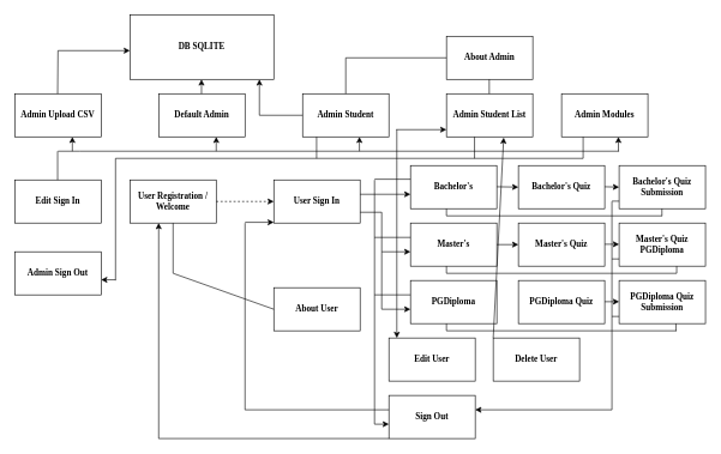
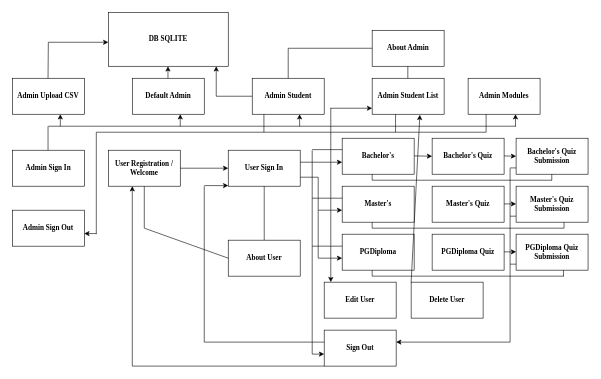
  <mxCell id="0" />
  <mxCell id="1" parent="0" />
  <mxCell id="2" value="&lt;span&gt;&lt;font&gt;Admin Upload CSV&lt;/font&gt;&lt;/span&gt;" style="rounded=0;whiteSpace=wrap;html=1;fontStyle=1;fontFamily=Times New Roman;" parent="1" vertex="1"><mxGeometry x="20" y="130" width="120" height="60" as="geometry" /></mxCell>
  <mxCell id="3" value="&lt;span&gt;&lt;font&gt;About Admin&lt;/font&gt;&lt;/span&gt;" style="rounded=0;whiteSpace=wrap;html=1;fontStyle=1;fontFamily=Times New Roman;" parent="1" vertex="1"><mxGeometry x="620" y="50" width="120" height="60" as="geometry" /></mxCell>
  <mxCell id="4" value="&lt;span&gt;DB SQLITE&lt;/span&gt;" style="rounded=0;whiteSpace=wrap;html=1;fontFamily=Times New Roman;fontStyle=1" parent="1" vertex="1"><mxGeometry x="180" y="20" width="200" height="90" as="geometry" /></mxCell>
  <mxCell id="5" value="&lt;font&gt;Admin Student&lt;/font&gt;" style="rounded=0;whiteSpace=wrap;html=1;fontStyle=1;fontFamily=Times New Roman;" parent="1" vertex="1"><mxGeometry x="420" y="130" width="120" height="60" as="geometry" /></mxCell>
  <mxCell id="6" value="&lt;font&gt;Admin Student List&lt;/font&gt;" style="rounded=0;whiteSpace=wrap;html=1;fontStyle=1;fontFamily=Times New Roman;" parent="1" vertex="1"><mxGeometry x="620" y="130" width="120" height="60" as="geometry" /></mxCell>
  <mxCell id="7" value="Default Admin" style="rounded=0;whiteSpace=wrap;html=1;fontFamily=Times New Roman;fontStyle=1" parent="1" vertex="1"><mxGeometry x="220" y="130" width="120" height="60" as="geometry" /></mxCell>
- <mxCell id="8" value="&lt;font&gt;&lt;span&gt;Edit Sign In&lt;/span&gt;&lt;/font&gt;" style="rounded=0;whiteSpace=wrap;html=1;fontStyle=1;fontFamily=Times New Roman;" parent="1" vertex="1"><mxGeometry x="20" y="250" width="120" height="60" as="geometry" /></mxCell>
+ <mxCell id="8" value="&lt;font&gt;&lt;span&gt;Admin Sign In&lt;/span&gt;&lt;/font&gt;" style="rounded=0;whiteSpace=wrap;html=1;fontStyle=1;fontFamily=Times New Roman;" parent="1" vertex="1"><mxGeometry x="20" y="250" width="120" height="60" as="geometry" /></mxCell>
  <mxCell id="9" value="User Registration / Welcome" style="rounded=0;whiteSpace=wrap;html=1;fontStyle=1;fontFamily=Times New Roman;" parent="1" vertex="1"><mxGeometry x="180" y="250" width="120" height="60" as="geometry" /></mxCell>
  <mxCell id="10" value="&lt;span&gt;User Sign In&lt;/span&gt;" style="rounded=0;whiteSpace=wrap;html=1;fontFamily=Times New Roman;fontStyle=1" parent="1" vertex="1"><mxGeometry x="380" y="250" width="120" height="60" as="geometry" /></mxCell>
  <mxCell id="11" value="&lt;font&gt;&lt;span&gt;About User&lt;/span&gt;&lt;/font&gt;" style="rounded=0;whiteSpace=wrap;html=1;fontFamily=Times New Roman;fontStyle=1" parent="1" vertex="1"><mxGeometry x="380" y="400" width="120" height="60" as="geometry" /></mxCell>
  <mxCell id="12" value="" style="endArrow=none;html=1;rounded=0;fontStyle=1;fontFamily=Times New Roman;" parent="1" edge="1"><mxGeometry width="50" height="50" relative="1" as="geometry"><mxPoint x="79.5" y="130" as="sourcePoint" /><mxPoint x="80" y="70" as="targetPoint" /></mxGeometry></mxCell>
  <mxCell id="13" value="" style="endArrow=classic;html=1;rounded=0;fontStyle=1;fontFamily=Times New Roman;" parent="1" edge="1"><mxGeometry width="50" height="50" relative="1" as="geometry"><mxPoint x="80" y="70" as="sourcePoint" /><mxPoint x="180" y="70" as="targetPoint" /></mxGeometry></mxCell>
  <mxCell id="14" value="" style="endArrow=classic;html=1;rounded=0;fontStyle=1;fontFamily=Times New Roman;" parent="1" edge="1"><mxGeometry width="50" height="50" relative="1" as="geometry"><mxPoint x="279.5" y="130" as="sourcePoint" /><mxPoint x="279.5" y="110" as="targetPoint" /></mxGeometry></mxCell>
- <mxCell id="15" value="" style="endArrow=classic;html=1;rounded=0;exitX=1;exitY=0.5;exitDx=0;exitDy=0;entryX=0;entryY=0.5;entryDx=0;entryDy=0;fontStyle=1;fontFamily=Times New Roman;dashed=1;" parent="1" source="9" target="10" edge="1"><mxGeometry width="50" height="50" relative="1" as="geometry"><mxPoint x="380" y="310" as="sourcePoint" /><mxPoint x="430" y="260" as="targetPoint" /></mxGeometry></mxCell>
+ <mxCell id="15" value="" style="endArrow=classic;html=1;rounded=0;exitX=1;exitY=0.5;exitDx=0;exitDy=0;entryX=0;entryY=0.5;entryDx=0;entryDy=0;fontStyle=1;fontFamily=Times New Roman;" parent="1" source="9" target="10" edge="1"><mxGeometry width="50" height="50" relative="1" as="geometry"><mxPoint x="380" y="310" as="sourcePoint" /><mxPoint x="430" y="260" as="targetPoint" /></mxGeometry></mxCell>
  <mxCell id="16" value="" style="endArrow=none;html=1;rounded=0;exitX=0.5;exitY=1;exitDx=0;exitDy=0;fontStyle=1;fontFamily=Times New Roman;" parent="1" source="9" edge="1"><mxGeometry width="50" height="50" relative="1" as="geometry"><mxPoint x="320" y="370" as="sourcePoint" /><mxPoint x="240" y="380" as="targetPoint" /></mxGeometry></mxCell>
  <mxCell id="17" value="" style="endArrow=none;html=1;rounded=0;entryX=0;entryY=0.5;entryDx=0;entryDy=0;fontStyle=1;fontFamily=Times New Roman;" parent="1" target="11" edge="1"><mxGeometry width="50" height="50" relative="1" as="geometry"><mxPoint x="240" y="380" as="sourcePoint" /><mxPoint x="320" y="400" as="targetPoint" /></mxGeometry></mxCell>
+ <mxCell id="18" value="" style="endArrow=none;html=1;rounded=0;exitX=0.5;exitY=0;exitDx=0;exitDy=0;entryX=0.5;entryY=1;entryDx=0;entryDy=0;fontStyle=1;fontFamily=Times New Roman;" parent="1" source="11" target="10" edge="1"><mxGeometry width="50" height="50" relative="1" as="geometry"><mxPoint x="450" y="350" as="sourcePoint" /><mxPoint x="500" y="300" as="targetPoint" /></mxGeometry></mxCell>
  <mxCell id="19" value="" style="endArrow=none;html=1;rounded=0;fontStyle=1;fontFamily=Times New Roman;" parent="1" edge="1"><mxGeometry width="50" height="50" relative="1" as="geometry"><mxPoint x="360" y="160" as="sourcePoint" /><mxPoint x="420" y="160" as="targetPoint" /></mxGeometry></mxCell>
  <mxCell id="20" value="" style="endArrow=classic;html=1;rounded=0;fontStyle=1;fontFamily=Times New Roman;" parent="1" edge="1"><mxGeometry width="50" height="50" relative="1" as="geometry"><mxPoint x="360" y="160" as="sourcePoint" /><mxPoint x="360" y="110" as="targetPoint" /></mxGeometry></mxCell>
  <mxCell id="21" value="" style="endArrow=none;html=1;rounded=0;fontStyle=1;fontFamily=Times New Roman;" parent="1" edge="1"><mxGeometry width="50" height="50" relative="1" as="geometry"><mxPoint x="480" y="130" as="sourcePoint" /><mxPoint x="480" y="80" as="targetPoint" /></mxGeometry></mxCell>
  <mxCell id="22" value="" style="endArrow=none;html=1;rounded=0;fontStyle=1;fontFamily=Times New Roman;" parent="1" edge="1"><mxGeometry width="50" height="50" relative="1" as="geometry"><mxPoint x="480" y="80" as="sourcePoint" /><mxPoint x="620" y="80" as="targetPoint" /></mxGeometry></mxCell>
  <mxCell id="23" value="" style="endArrow=none;html=1;rounded=0;fontStyle=1;fontFamily=Times New Roman;" parent="1" edge="1"><mxGeometry width="50" height="50" relative="1" as="geometry"><mxPoint x="679.5" y="130" as="sourcePoint" /><mxPoint x="679.5" y="110" as="targetPoint" /></mxGeometry></mxCell>
  <mxCell id="24" value="&lt;span&gt;&lt;font&gt;Edit User&lt;/font&gt;&lt;/span&gt;" style="rounded=0;whiteSpace=wrap;html=1;fontStyle=1;fontFamily=Times New Roman;" parent="1" vertex="1"><mxGeometry x="540" y="470" width="120" height="60" as="geometry" /></mxCell>
  <mxCell id="25" value="&lt;font&gt;&lt;span&gt;Delete User&lt;/span&gt;&lt;/font&gt;" style="rounded=0;whiteSpace=wrap;html=1;fontStyle=1;fontFamily=Times New Roman;" parent="1" vertex="1"><mxGeometry x="685" y="470" width="120" height="60" as="geometry" /></mxCell>
  <mxCell id="26" value="" style="endArrow=classic;html=1;rounded=0;entryX=0.33;entryY=-0.023;entryDx=0;entryDy=0;entryPerimeter=0;fontStyle=1;fontFamily=Times New Roman;" parent="1" edge="1"><mxGeometry width="50" height="50" relative="1" as="geometry"><mxPoint x="551" y="180" as="sourcePoint" /><mxPoint x="551" y="470" as="targetPoint" /></mxGeometry></mxCell>
  <mxCell id="27" value="" style="endArrow=classic;html=1;rounded=0;fontStyle=1;fontFamily=Times New Roman;" parent="1" edge="1"><mxGeometry width="50" height="50" relative="1" as="geometry"><mxPoint x="550" y="180" as="sourcePoint" /><mxPoint x="620" y="180" as="targetPoint" /></mxGeometry></mxCell>
  <mxCell id="28" value="" style="endArrow=none;html=1;rounded=0;fontStyle=1;fontFamily=Times New Roman;" parent="1" edge="1"><mxGeometry width="50" height="50" relative="1" as="geometry"><mxPoint x="110" y="210" as="sourcePoint" /><mxPoint x="860" y="210" as="targetPoint" /></mxGeometry></mxCell>
  <mxCell id="29" value="PGDiploma" style="rounded=0;whiteSpace=wrap;html=1;fontStyle=1;fontFamily=Times New Roman;" parent="1" vertex="1"><mxGeometry x="570" y="390" width="120" height="60" as="geometry" /></mxCell>
  <mxCell id="30" value="Bachelor's" style="rounded=0;whiteSpace=wrap;html=1;fontFamily=Times New Roman;fontStyle=1" parent="1" vertex="1"><mxGeometry x="570" y="230" width="120" height="60" as="geometry" /></mxCell>
  <mxCell id="31" value="Master's" style="rounded=0;whiteSpace=wrap;html=1;fontStyle=1;fontFamily=Times New Roman;" parent="1" vertex="1"><mxGeometry x="570" y="310" width="120" height="60" as="geometry" /></mxCell>
  <mxCell id="32" value="" style="endArrow=classic;html=1;rounded=0;entryX=0.663;entryY=1.017;entryDx=0;entryDy=0;entryPerimeter=0;exitX=0;exitY=0;exitDx=0;exitDy=0;fontStyle=1;fontFamily=Times New Roman;" parent="1" source="25" target="6" edge="1"><mxGeometry width="50" height="50" relative="1" as="geometry"><mxPoint x="700" y="450" as="sourcePoint" /><mxPoint x="705" y="180" as="targetPoint" /></mxGeometry></mxCell>
  <mxCell id="33" value="" style="endArrow=classic;html=1;rounded=0;fontStyle=1;fontFamily=Times New Roman;" parent="1" edge="1"><mxGeometry width="50" height="50" relative="1" as="geometry"><mxPoint x="500" y="270" as="sourcePoint" /><mxPoint x="570" y="270" as="targetPoint" /></mxGeometry></mxCell>
  <mxCell id="34" value="" style="endArrow=none;html=1;rounded=0;exitX=1;exitY=0.75;exitDx=0;exitDy=0;fontStyle=1;fontFamily=Times New Roman;" parent="1" source="10" edge="1"><mxGeometry width="50" height="50" relative="1" as="geometry"><mxPoint x="500" y="350" as="sourcePoint" /><mxPoint x="530" y="295" as="targetPoint" /></mxGeometry></mxCell>
  <mxCell id="35" value="" style="endArrow=none;html=1;rounded=0;fontStyle=1;fontFamily=Times New Roman;" parent="1" edge="1"><mxGeometry width="50" height="50" relative="1" as="geometry"><mxPoint x="530" y="350" as="sourcePoint" /><mxPoint x="530" y="295" as="targetPoint" /></mxGeometry></mxCell>
  <mxCell id="36" value="" style="endArrow=classic;html=1;rounded=0;fontStyle=1;fontFamily=Times New Roman;" parent="1" edge="1"><mxGeometry width="50" height="50" relative="1" as="geometry"><mxPoint x="530" y="350" as="sourcePoint" /><mxPoint x="570" y="350" as="targetPoint" /></mxGeometry></mxCell>
  <mxCell id="37" value="" style="endArrow=none;html=1;rounded=0;fontStyle=1;fontFamily=Times New Roman;" parent="1" edge="1"><mxGeometry width="50" height="50" relative="1" as="geometry"><mxPoint x="530" y="430" as="sourcePoint" /><mxPoint x="530" y="350" as="targetPoint" /></mxGeometry></mxCell>
  <mxCell id="38" value="" style="endArrow=classic;html=1;rounded=0;fontStyle=1;fontFamily=Times New Roman;" parent="1" edge="1"><mxGeometry width="50" height="50" relative="1" as="geometry"><mxPoint x="530" y="430" as="sourcePoint" /><mxPoint x="570" y="430" as="targetPoint" /></mxGeometry></mxCell>
  <mxCell id="39" value="Sign Out" style="rounded=0;whiteSpace=wrap;html=1;fontStyle=1;fontFamily=Times New Roman;" parent="1" vertex="1"><mxGeometry x="540" y="550" width="120" height="60" as="geometry" /></mxCell>
  <mxCell id="40" value="" style="endArrow=none;html=1;rounded=0;fontStyle=1;fontFamily=Times New Roman;" parent="1" edge="1"><mxGeometry width="50" height="50" relative="1" as="geometry"><mxPoint x="520" y="249" as="sourcePoint" /><mxPoint x="570" y="249" as="targetPoint" /></mxGeometry></mxCell>
  <mxCell id="41" value="" style="endArrow=none;html=1;rounded=0;fontStyle=1;fontFamily=Times New Roman;" parent="1" edge="1"><mxGeometry width="50" height="50" relative="1" as="geometry"><mxPoint x="520" y="590" as="sourcePoint" /><mxPoint x="520" y="250" as="targetPoint" /></mxGeometry></mxCell>
  <mxCell id="42" value="" style="endArrow=classic;html=1;rounded=0;fontStyle=1;fontFamily=Times New Roman;" parent="1" edge="1"><mxGeometry width="50" height="50" relative="1" as="geometry"><mxPoint x="520" y="590" as="sourcePoint" /><mxPoint x="540" y="590" as="targetPoint" /></mxGeometry></mxCell>
  <mxCell id="43" value="" style="endArrow=none;html=1;rounded=0;fontStyle=1;fontFamily=Times New Roman;" parent="1" edge="1"><mxGeometry width="50" height="50" relative="1" as="geometry"><mxPoint x="520" y="330" as="sourcePoint" /><mxPoint x="570" y="330" as="targetPoint" /></mxGeometry></mxCell>
  <mxCell id="44" value="" style="endArrow=none;html=1;rounded=0;fontStyle=1;fontFamily=Times New Roman;" parent="1" edge="1"><mxGeometry width="50" height="50" relative="1" as="geometry"><mxPoint x="520" y="410" as="sourcePoint" /><mxPoint x="570" y="410" as="targetPoint" /></mxGeometry></mxCell>
  <mxCell id="45" value="" style="endArrow=none;html=1;rounded=0;fontStyle=1;fontFamily=Times New Roman;" parent="1" edge="1"><mxGeometry width="50" height="50" relative="1" as="geometry"><mxPoint x="340" y="570" as="sourcePoint" /><mxPoint x="540" y="570" as="targetPoint" /></mxGeometry></mxCell>
  <mxCell id="46" value="" style="endArrow=none;html=1;rounded=0;fontStyle=1;fontFamily=Times New Roman;" parent="1" edge="1"><mxGeometry width="50" height="50" relative="1" as="geometry"><mxPoint x="340" y="570" as="sourcePoint" /><mxPoint x="340" y="310" as="targetPoint" /></mxGeometry></mxCell>
  <mxCell id="47" value="" style="endArrow=classic;html=1;rounded=0;fontStyle=1;fontFamily=Times New Roman;" parent="1" edge="1"><mxGeometry width="50" height="50" relative="1" as="geometry"><mxPoint x="340" y="309" as="sourcePoint" /><mxPoint x="380" y="309" as="targetPoint" /></mxGeometry></mxCell>
  <mxCell id="48" value="Bachelor's Quiz" style="rounded=0;whiteSpace=wrap;html=1;fontStyle=1;fontFamily=Times New Roman;" parent="1" vertex="1"><mxGeometry x="720" y="230" width="120" height="60" as="geometry" /></mxCell>
  <mxCell id="49" value="" style="endArrow=classic;html=1;rounded=0;fontStyle=1;fontFamily=Times New Roman;" parent="1" edge="1"><mxGeometry width="50" height="50" relative="1" as="geometry"><mxPoint x="690" y="259.5" as="sourcePoint" /><mxPoint x="720" y="260" as="targetPoint" /></mxGeometry></mxCell>
  <mxCell id="50" value="Master's Quiz" style="rounded=0;whiteSpace=wrap;html=1;fontFamily=Times New Roman;fontStyle=1" parent="1" vertex="1"><mxGeometry x="720" y="310" width="120" height="60" as="geometry" /></mxCell>
- <mxCell id="51" value="" style="endArrow=classic;html=1;rounded=0;exitX=1;exitY=0.5;exitDx=0;exitDy=0;entryX=0;entryY=0.5;entryDx=0;entryDy=0;fontFamily=Times New Roman;fontStyle=1" parent="1" source="31" target="50" edge="1"><mxGeometry width="50" height="50" relative="1" as="geometry"><mxPoint x="780" y="450" as="sourcePoint" /><mxPoint x="830" y="400" as="targetPoint" /></mxGeometry></mxCell>
  <mxCell id="52" value="PGDiploma Quiz" style="rounded=0;whiteSpace=wrap;html=1;fontFamily=Times New Roman;fontStyle=1" parent="1" vertex="1"><mxGeometry x="720" y="390" width="120" height="60" as="geometry" /></mxCell>
  <mxCell id="53" value="Bachelor's Quiz Submission" style="rounded=0;whiteSpace=wrap;html=1;fontFamily=Times New Roman;fontStyle=1" parent="1" vertex="1"><mxGeometry x="860" y="230" width="120" height="60" as="geometry" /></mxCell>
- <mxCell id="54" value="Master's Quiz PGDiploma" style="rounded=0;whiteSpace=wrap;html=1;fontFamily=Times New Roman;fontStyle=1" parent="1" vertex="1"><mxGeometry x="860" y="310" width="120" height="60" as="geometry" /></mxCell>
+ <mxCell id="54" value="Master's Quiz Submission" style="rounded=0;whiteSpace=wrap;html=1;fontFamily=Times New Roman;fontStyle=1" parent="1" vertex="1"><mxGeometry x="860" y="310" width="120" height="60" as="geometry" /></mxCell>
  <mxCell id="55" value="PGDiploma Quiz Submission" style="rounded=0;whiteSpace=wrap;html=1;fontFamily=Times New Roman;fontStyle=1" parent="1" vertex="1"><mxGeometry x="860" y="390" width="120" height="60" as="geometry" /></mxCell>
  <mxCell id="56" value="" style="endArrow=classic;html=1;rounded=0;" parent="1" edge="1"><mxGeometry width="50" height="50" relative="1" as="geometry"><mxPoint x="840" y="259.5" as="sourcePoint" /><mxPoint x="860" y="260" as="targetPoint" /></mxGeometry></mxCell>
  <mxCell id="57" value="" style="endArrow=classic;html=1;rounded=0;" parent="1" edge="1"><mxGeometry width="50" height="50" relative="1" as="geometry"><mxPoint x="840" y="339.5" as="sourcePoint" /><mxPoint x="860" y="339.5" as="targetPoint" /></mxGeometry></mxCell>
  <mxCell id="58" value="" style="endArrow=classic;html=1;rounded=0;" parent="1" edge="1"><mxGeometry width="50" height="50" relative="1" as="geometry"><mxPoint x="840" y="419.5" as="sourcePoint" /><mxPoint x="860" y="419.5" as="targetPoint" /></mxGeometry></mxCell>
  <mxCell id="59" value="" style="endArrow=none;html=1;rounded=0;" parent="1" edge="1"><mxGeometry width="50" height="50" relative="1" as="geometry"><mxPoint x="850" y="279.5" as="sourcePoint" /><mxPoint x="860" y="279.5" as="targetPoint" /></mxGeometry></mxCell>
  <mxCell id="60" value="" style="endArrow=none;html=1;rounded=0;" parent="1" edge="1"><mxGeometry width="50" height="50" relative="1" as="geometry"><mxPoint x="850" y="360" as="sourcePoint" /><mxPoint x="860" y="360" as="targetPoint" /></mxGeometry></mxCell>
  <mxCell id="61" value="" style="endArrow=none;html=1;rounded=0;" parent="1" edge="1"><mxGeometry width="50" height="50" relative="1" as="geometry"><mxPoint x="850" y="440" as="sourcePoint" /><mxPoint x="860" y="440" as="targetPoint" /></mxGeometry></mxCell>
  <mxCell id="62" value="" style="endArrow=none;html=1;rounded=0;" parent="1" edge="1"><mxGeometry width="50" height="50" relative="1" as="geometry"><mxPoint x="850" y="570" as="sourcePoint" /><mxPoint x="850" y="280" as="targetPoint" /></mxGeometry></mxCell>
  <mxCell id="63" value="" style="endArrow=classic;html=1;rounded=0;entryX=1;entryY=0.25;entryDx=0;entryDy=0;" parent="1" edge="1"><mxGeometry width="50" height="50" relative="1" as="geometry"><mxPoint x="850" y="570" as="sourcePoint" /><mxPoint x="660" y="570" as="targetPoint" /></mxGeometry></mxCell>
  <mxCell id="64" value="" style="endArrow=none;html=1;rounded=0;" edge="1" parent="1"><mxGeometry width="50" height="50" relative="1" as="geometry"><mxPoint x="79.5" y="250" as="sourcePoint" /><mxPoint x="79.5" y="210" as="targetPoint" /></mxGeometry></mxCell>
  <mxCell id="65" value="" style="endArrow=none;html=1;rounded=0;" edge="1" parent="1"><mxGeometry width="50" height="50" relative="1" as="geometry"><mxPoint x="80" y="210" as="sourcePoint" /><mxPoint x="110" y="210" as="targetPoint" /></mxGeometry></mxCell>
  <mxCell id="66" value="" style="endArrow=classic;html=1;rounded=0;" edge="1" parent="1"><mxGeometry width="50" height="50" relative="1" as="geometry"><mxPoint x="100" y="210" as="sourcePoint" /><mxPoint x="100" y="190" as="targetPoint" /></mxGeometry></mxCell>
  <mxCell id="67" value="" style="endArrow=classic;html=1;rounded=0;" edge="1" parent="1"><mxGeometry width="50" height="50" relative="1" as="geometry"><mxPoint x="300" y="210" as="sourcePoint" /><mxPoint x="300" y="190" as="targetPoint" /></mxGeometry></mxCell>
  <mxCell id="68" value="" style="endArrow=classic;html=1;rounded=0;" edge="1" parent="1"><mxGeometry width="50" height="50" relative="1" as="geometry"><mxPoint x="499" y="210" as="sourcePoint" /><mxPoint x="499" y="190" as="targetPoint" /></mxGeometry></mxCell>
  <mxCell id="69" value="Admin Sign Out" style="rounded=0;whiteSpace=wrap;html=1;fontStyle=1;fontFamily=Times New Roman;" vertex="1" parent="1"><mxGeometry x="20" y="350" width="120" height="60" as="geometry" /></mxCell>
  <mxCell id="70" value="" style="endArrow=none;html=1;rounded=0;" edge="1" parent="1"><mxGeometry width="50" height="50" relative="1" as="geometry"><mxPoint x="659" y="220" as="sourcePoint" /><mxPoint x="659" y="190" as="targetPoint" /></mxGeometry></mxCell>
  <mxCell id="71" value="" style="endArrow=none;html=1;rounded=0;" edge="1" parent="1"><mxGeometry width="50" height="50" relative="1" as="geometry"><mxPoint x="160" y="220" as="sourcePoint" /><mxPoint x="810" y="220" as="targetPoint" /></mxGeometry></mxCell>
  <mxCell id="72" value="" style="endArrow=none;html=1;rounded=0;" edge="1" parent="1"><mxGeometry width="50" height="50" relative="1" as="geometry"><mxPoint x="439.5" y="220" as="sourcePoint" /><mxPoint x="439.5" y="190" as="targetPoint" /></mxGeometry></mxCell>
  <mxCell id="73" value="" style="endArrow=none;html=1;rounded=0;" edge="1" parent="1"><mxGeometry width="50" height="50" relative="1" as="geometry"><mxPoint x="160" y="390" as="sourcePoint" /><mxPoint x="160" y="220" as="targetPoint" /></mxGeometry></mxCell>
  <mxCell id="74" value="" style="endArrow=classic;html=1;rounded=0;" edge="1" parent="1"><mxGeometry width="50" height="50" relative="1" as="geometry"><mxPoint x="160" y="389" as="sourcePoint" /><mxPoint x="140" y="389" as="targetPoint" /></mxGeometry></mxCell>
  <mxCell id="75" value="&lt;font style=&quot;&quot; face=&quot;Times New Roman&quot;&gt;&lt;b&gt;Admin Modules&lt;/b&gt;&lt;/font&gt;" style="rounded=0;whiteSpace=wrap;html=1;" vertex="1" parent="1"><mxGeometry x="780" y="130" width="120" height="60" as="geometry" /></mxCell>
  <mxCell id="76" value="" style="endArrow=classic;html=1;rounded=0;" edge="1" parent="1"><mxGeometry width="50" height="50" relative="1" as="geometry"><mxPoint x="859" y="210" as="sourcePoint" /><mxPoint x="859" y="190" as="targetPoint" /></mxGeometry></mxCell>
  <mxCell id="77" value="" style="endArrow=none;html=1;rounded=0;" edge="1" parent="1"><mxGeometry width="50" height="50" relative="1" as="geometry"><mxPoint x="810" y="210" as="sourcePoint" /><mxPoint x="810" y="190" as="targetPoint" /></mxGeometry></mxCell>
  <mxCell id="78" value="" style="endArrow=none;html=1;rounded=0;" edge="1" parent="1"><mxGeometry width="50" height="50" relative="1" as="geometry"><mxPoint x="810" y="220" as="sourcePoint" /><mxPoint x="810" y="210" as="targetPoint" /></mxGeometry></mxCell>
  <mxCell id="79" value="" style="endArrow=none;html=1;rounded=0;" edge="1" parent="1"><mxGeometry width="50" height="50" relative="1" as="geometry"><mxPoint x="540" y="610" as="sourcePoint" /><mxPoint x="220" y="610" as="targetPoint" /></mxGeometry></mxCell>
  <mxCell id="80" value="" style="endArrow=classic;html=1;rounded=0;" edge="1" parent="1"><mxGeometry width="50" height="50" relative="1" as="geometry"><mxPoint x="220" y="610" as="sourcePoint" /><mxPoint x="220" y="310" as="targetPoint" /></mxGeometry></mxCell>
  <mxCell id="81" value="" style="endArrow=none;html=1;rounded=0;" edge="1" parent="1"><mxGeometry width="50" height="50" relative="1" as="geometry"><mxPoint x="919.5" y="300" as="sourcePoint" /><mxPoint x="919.5" y="290" as="targetPoint" /></mxGeometry></mxCell>
  <mxCell id="82" value="" style="endArrow=none;html=1;rounded=0;" edge="1" parent="1"><mxGeometry width="50" height="50" relative="1" as="geometry"><mxPoint x="620" y="300" as="sourcePoint" /><mxPoint x="920" y="300" as="targetPoint" /></mxGeometry></mxCell>
  <mxCell id="83" value="" style="endArrow=none;html=1;rounded=0;" edge="1" parent="1"><mxGeometry width="50" height="50" relative="1" as="geometry"><mxPoint x="620" y="380" as="sourcePoint" /><mxPoint x="940" y="380" as="targetPoint" /></mxGeometry></mxCell>
  <mxCell id="84" value="" style="endArrow=none;html=1;rounded=0;" edge="1" parent="1"><mxGeometry width="50" height="50" relative="1" as="geometry"><mxPoint x="940" y="380" as="sourcePoint" /><mxPoint x="940" y="370" as="targetPoint" /></mxGeometry></mxCell>
  <mxCell id="85" value="" style="endArrow=none;html=1;rounded=0;" edge="1" parent="1"><mxGeometry width="50" height="50" relative="1" as="geometry"><mxPoint x="620" y="380" as="sourcePoint" /><mxPoint x="620" y="370" as="targetPoint" /></mxGeometry></mxCell>
  <mxCell id="86" value="" style="endArrow=none;html=1;rounded=0;" edge="1" parent="1"><mxGeometry width="50" height="50" relative="1" as="geometry"><mxPoint x="620" y="300" as="sourcePoint" /><mxPoint x="620" y="290" as="targetPoint" /></mxGeometry></mxCell>
  <mxCell id="87" value="" style="endArrow=none;html=1;rounded=0;" edge="1" parent="1"><mxGeometry width="50" height="50" relative="1" as="geometry"><mxPoint x="620" y="460" as="sourcePoint" /><mxPoint x="620" y="450" as="targetPoint" /></mxGeometry></mxCell>
  <mxCell id="88" value="" style="endArrow=none;html=1;rounded=0;" edge="1" parent="1"><mxGeometry width="50" height="50" relative="1" as="geometry"><mxPoint x="620" y="460" as="sourcePoint" /><mxPoint x="940" y="460" as="targetPoint" /></mxGeometry></mxCell>
  <mxCell id="89" value="" style="endArrow=none;html=1;rounded=0;" edge="1" parent="1"><mxGeometry width="50" height="50" relative="1" as="geometry"><mxPoint x="939" y="460" as="sourcePoint" /><mxPoint x="939" y="450" as="targetPoint" /></mxGeometry></mxCell>
